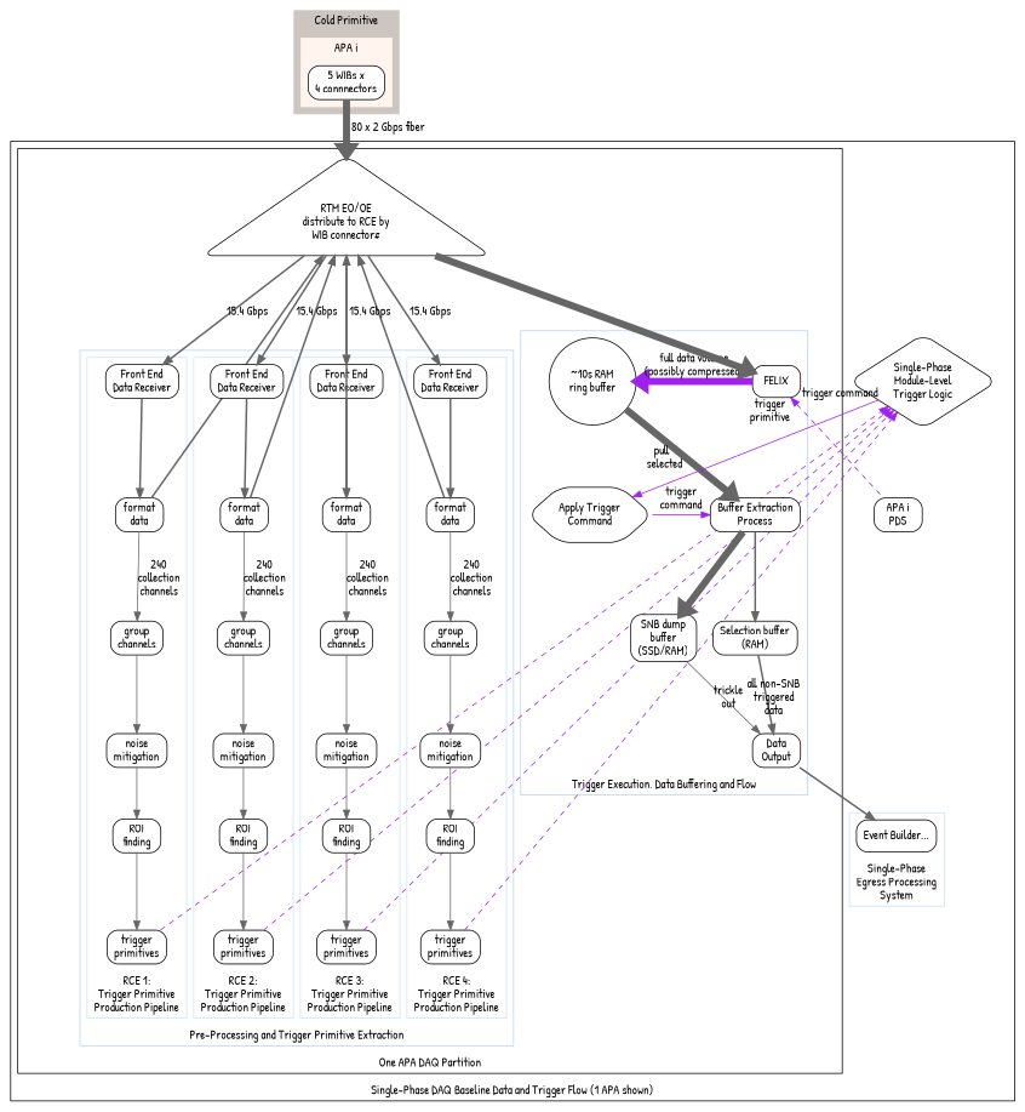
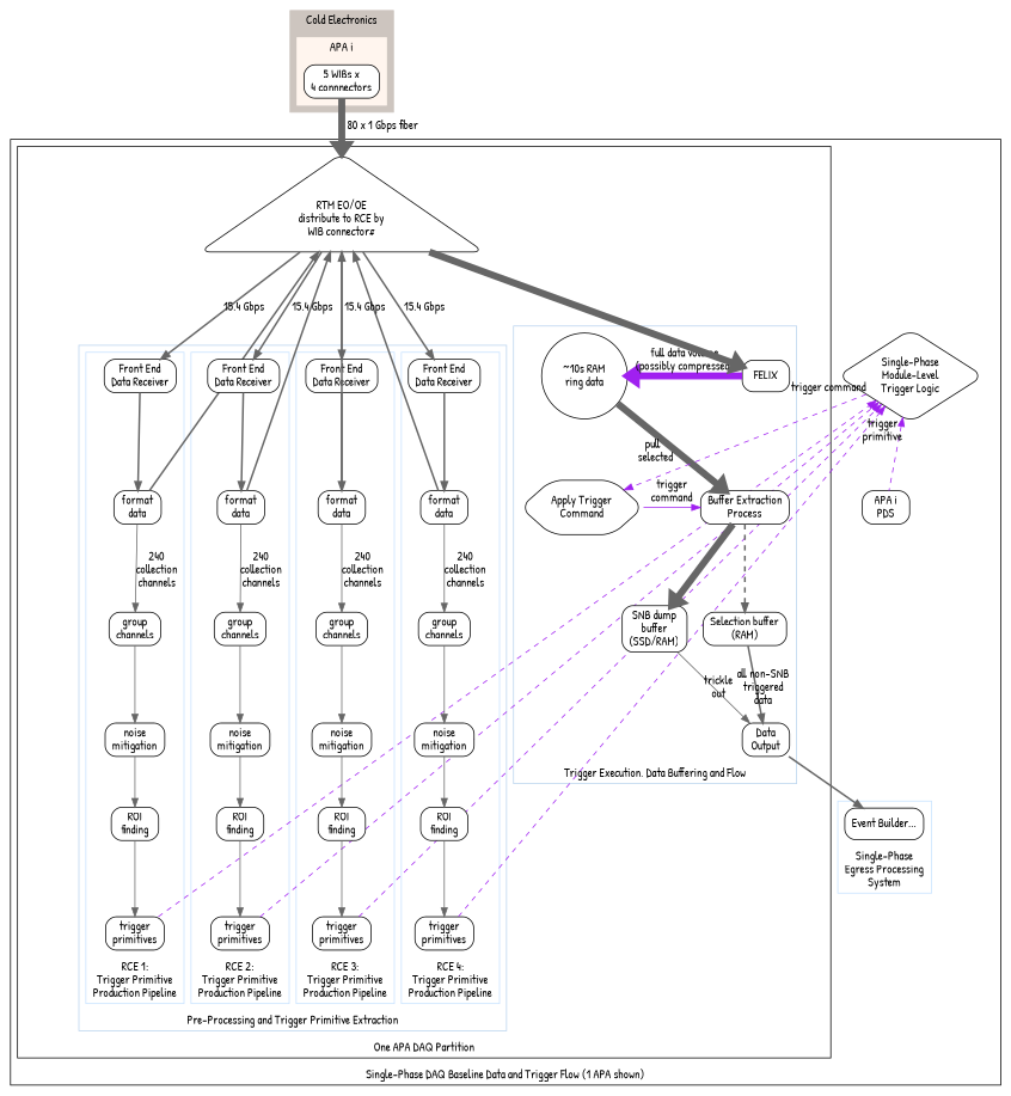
  digraph {
    fontname="Patrick Hand"
    splines=line
    style=filled
    node [color=black fillcolor=white fontname="Patrick Hand" shape=box style="rounded,filled"]
    edge [color=gray40 fontname="Patrick Hand" penwidth=1 constraint=true]
    n1 [label="5 WIBs x\n4 connnectors"]
    n2 [label="Front End\nData Receiver"]
    n3 [group=fulldata label="format\ndata"]
    n4 [label="group\nchannels"]
    n5 [label="noise\nmitigation"]
    n6 [label="ROI\nfinding"]
    n7 [label="trigger\nprimitives"]
    n8 [label="Front End\nData Receiver"]
    n9 [group=fulldata label="format\ndata"]
    n10 [label="group\nchannels"]
    n11 [label="noise\nmitigation"]
    n12 [label="ROI\nfinding"]
    n13 [label="trigger\nprimitives"]
    n14 [label="Front End\nData Receiver"]
    n15 [group=fulldata label="format\ndata"]
    n16 [label="group\nchannels"]
    n17 [label="noise\nmitigation"]
    n18 [label="ROI\nfinding"]
    n19 [label="trigger\nprimitives"]
    n20 [label="Front End\nData Receiver"]
    n21 [group=fulldata label="format\ndata"]
    n22 [label="group\nchannels"]
    n23 [label="noise\nmitigation"]
    n24 [label="ROI\nfinding"]
    n25 [label="trigger\nprimitives"]
    n26 [group=fulldata label=FELIX]
-   n27 [label="~10s RAM\nring buffer" shape=circle]
+   n27 [label="~10s RAM\nring data" shape=circle]
    n28 [label="Buffer Extraction\nProcess"]
    n29 [label="Apply Trigger\nCommand" shape=hexagon]
    n30 [label="SNB dump\nbuffer\n(SSD/RAM)"]
    n31 [label="Selection buffer\n(RAM)"]
    n32 [group=artdaq label="Data\nOutput"]
    n33 [label="RTM EO/OE\ndistribute to RCE by\nWIB connector#" shape=triangle]
    n34 [group=artdaq label="Event Builder..."]
    n35 [label="Single-Phase\nModule-Level\nTrigger Logic" shape=diamond]
    n36 [label="APA i\nPDS"]
    subgraph cluster_1 {
      color=seashell3
-     label="Cold Primitive"
+     label="Cold Electronics"
      subgraph cluster_2 {
        color=seashell
        label="APA i"
        n1
      }
    }
    subgraph cluster_3 {
      color=black
      label="Single-Phase DAQ Baseline Data and Trigger Flow (1 APA shown)"
      labelloc=bottom
      style=solid
      n35
      n36
      subgraph cluster_4 {
        color=black
        label="One APA DAQ Partition"
        labelloc=bottom
        style=solid
        n33
        subgraph cluster_5 {
          color=slategray2
          label="Pre-Processing and Trigger Primitive Extraction"
          labelloc=bottom
          style=solid
          subgraph cluster_6 {
            color=slategray1
            label="RCE 1:\nTrigger Primitive\nProduction Pipeline"
            labelloc=bottom
            style=solid
            n2
            n3
            n4
            n5
            n6
            n7
          }
          subgraph cluster_7 {
            color=slategray1
            label="RCE 2:\nTrigger Primitive\nProduction Pipeline"
            labelloc=bottom
            style=solid
            n8
            n9
            n10
            n11
            n12
            n13
          }
          subgraph cluster_8 {
            color=slategray1
            label="RCE 3:\nTrigger Primitive\nProduction Pipeline"
            labelloc=bottom
            style=solid
            n14
            n15
            n16
            n17
            n18
            n19
          }
          subgraph cluster_9 {
            color=slategray1
            label="RCE 4:\nTrigger Primitive\nProduction Pipeline"
            labelloc=bottom
            style=solid
            n20
            n21
            n22
            n23
            n24
            n25
          }
        }
        subgraph cluster_10 {
          color=slategray2
          label="Trigger Execution, Data Buffering and Flow"
          labelloc=bottom
          style=solid
          n32
          subgraph sub_11 {
            color=slategray2
            label="Trigger Execution, Data Buffering and Flow"
            labelloc=bottom
            rank=same
            style=solid
            n26
            n27
          }
          subgraph sub_12 {
            color=slategray2
            label="Trigger Execution, Data Buffering and Flow"
            labelloc=bottom
            rank=same
            style=solid
            n28
            n29
          }
          subgraph sub_13 {
            color=slategray2
            label="Trigger Execution, Data Buffering and Flow"
            labelloc=bottom
            rank=same
            style=solid
            n30
            n31
          }
        }
      }
      subgraph cluster_14 {
        color=slategray1
        label="Single-Phase\nEgress Processing\nSystem"
        labelloc=bottom
        style=solid
        n34
      }
    }
-   n1 -> n33 [label="  80 x 2 Gbps fiber" penwidth=8 constraint=""]
+   n1 -> n33 [label="  80 x 1 Gbps fiber" penwidth=8 constraint=""]
    n2 -> n3 [penwidth=2 constraint=""]
    n3 -> n4 [label="240\ncollection\nchannels"]
    n3 -> n33 [constraint=false penwidth=2]
    n4 -> n5
    n5 -> n6
    n6 -> n7
    n7 -> n35 [color=purple constraint=false style=dashed]
    n8 -> n9 [penwidth=2 constraint=""]
    n9 -> n10 [label="240\ncollection\nchannels"]
    n9 -> n33 [constraint=false penwidth=2]
    n10 -> n11
    n11 -> n12
    n12 -> n13
    n13 -> n35 [color=purple constraint=false style=dashed]
    n14 -> n15 [penwidth=2 constraint=""]
    n15 -> n16 [label="240\ncollection\nchannels"]
    n15 -> n33 [constraint=false penwidth=2]
    n16 -> n17
    n17 -> n18
    n18 -> n19
    n19 -> n35 [color=purple constraint=false style=dashed]
    n20 -> n21 [penwidth=2 constraint=""]
    n21 -> n22 [label="240\ncollection\nchannels"]
    n21 -> n33 [constraint=false penwidth=2]
    n22 -> n23
    n23 -> n24
    n24 -> n25
    n25 -> n35 [color=purple constraint=false style=dashed]
    n26 -> n27 [color=purple label="full data volume\n(possibly compressed)" penwidth=8 constraint=""]
    n27 -> n28 [label="pull\n  selected" penwidth=8 constraint=""]
    n28 -> n30 [penwidth=8 constraint=""]
-   n28 -> n31 [penwidth=2 constraint=""]
+   n28 -> n31 [penwidth=2 style=dashed constraint=""]
    n29 -> n28 [color=purple label="trigger\ncommand" style=solid]
    n30 -> n32 [label="trickle\nout" style=solid]
    n31 -> n32 [label="all non-SNB\ntriggered\ndata" penwidth=2 constraint=""]
    n32 -> n34 [penwidth=2]
    n33 -> n2 [label=" 15.4 Gbps" penwidth=2 constraint=""]
    n33 -> n8 [label=" 15.4 Gbps" penwidth=2 constraint=""]
    n33 -> n14 [label=" 15.4 Gbps" penwidth=2 constraint=""]
    n33 -> n20 [label=" 15.4 Gbps" penwidth=2 constraint=""]
    n33 -> n26 [penwidth=8 constraint=""]
-   n35 -> n29 [color=purple constraint=false style=solid taillabel="trigger command"]
-   n26 -> n36 [color=purple dir=back style=dashed taillabel="trigger\nprimitive"]
+   n35 -> n29 [color=purple constraint=false style=dashed taillabel="trigger command"]
+   n35 -> n36 [color=purple dir=back style=dashed taillabel="trigger\nprimitive"]
  }
